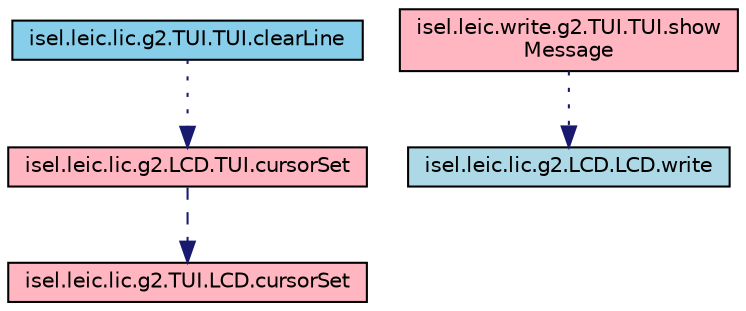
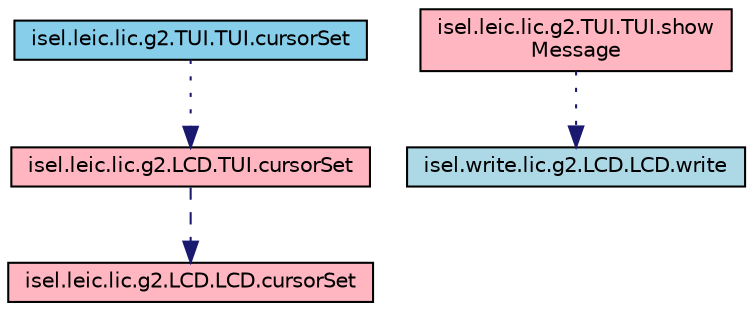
  digraph {
    rankdir=TB
    node [color=black fillcolor=lightpink fontname=Helvetica fontsize=10 shape=record style=filled]
    edge [color=midnightblue fontname=Helvetica fontsize=10 labelfontname=Helvetica labelfontsize=10 style=dotted]
-   n1 [fillcolor=skyblue fontcolor=black height=0.2 label="isel.leic.lic.g2.TUI.TUI.clearLine" width=0.4]
+   n1 [fillcolor=skyblue fontcolor=black height=0.2 label="isel.leic.lic.g2.TUI.TUI.cursorSet" width=0.4]
    n2 [height=0.2 label="isel.leic.lic.g2.LCD.TUI.cursorSet" width=0.4]
-   n3 [height=0.2 label="isel.leic.lic.g2.TUI.LCD.cursorSet" width=0.4]
-   n4 [height=0.2 label="isel.leic.write.g2.TUI.TUI.show\lMessage" width=0.4]
-   n5 [fillcolor=lightblue height=0.2 label="isel.leic.lic.g2.LCD.LCD.write" width=0.4]
+   n3 [height=0.2 label="isel.leic.lic.g2.LCD.LCD.cursorSet" width=0.4]
+   n4 [height=0.2 label="isel.leic.lic.g2.TUI.TUI.show\lMessage" width=0.4]
+   n5 [fillcolor=lightblue height=0.2 label="isel.write.lic.g2.LCD.LCD.write" width=0.4]
    n1 -> n2
    n2 -> n3 [style=dashed]
    n4 -> n5
  }
